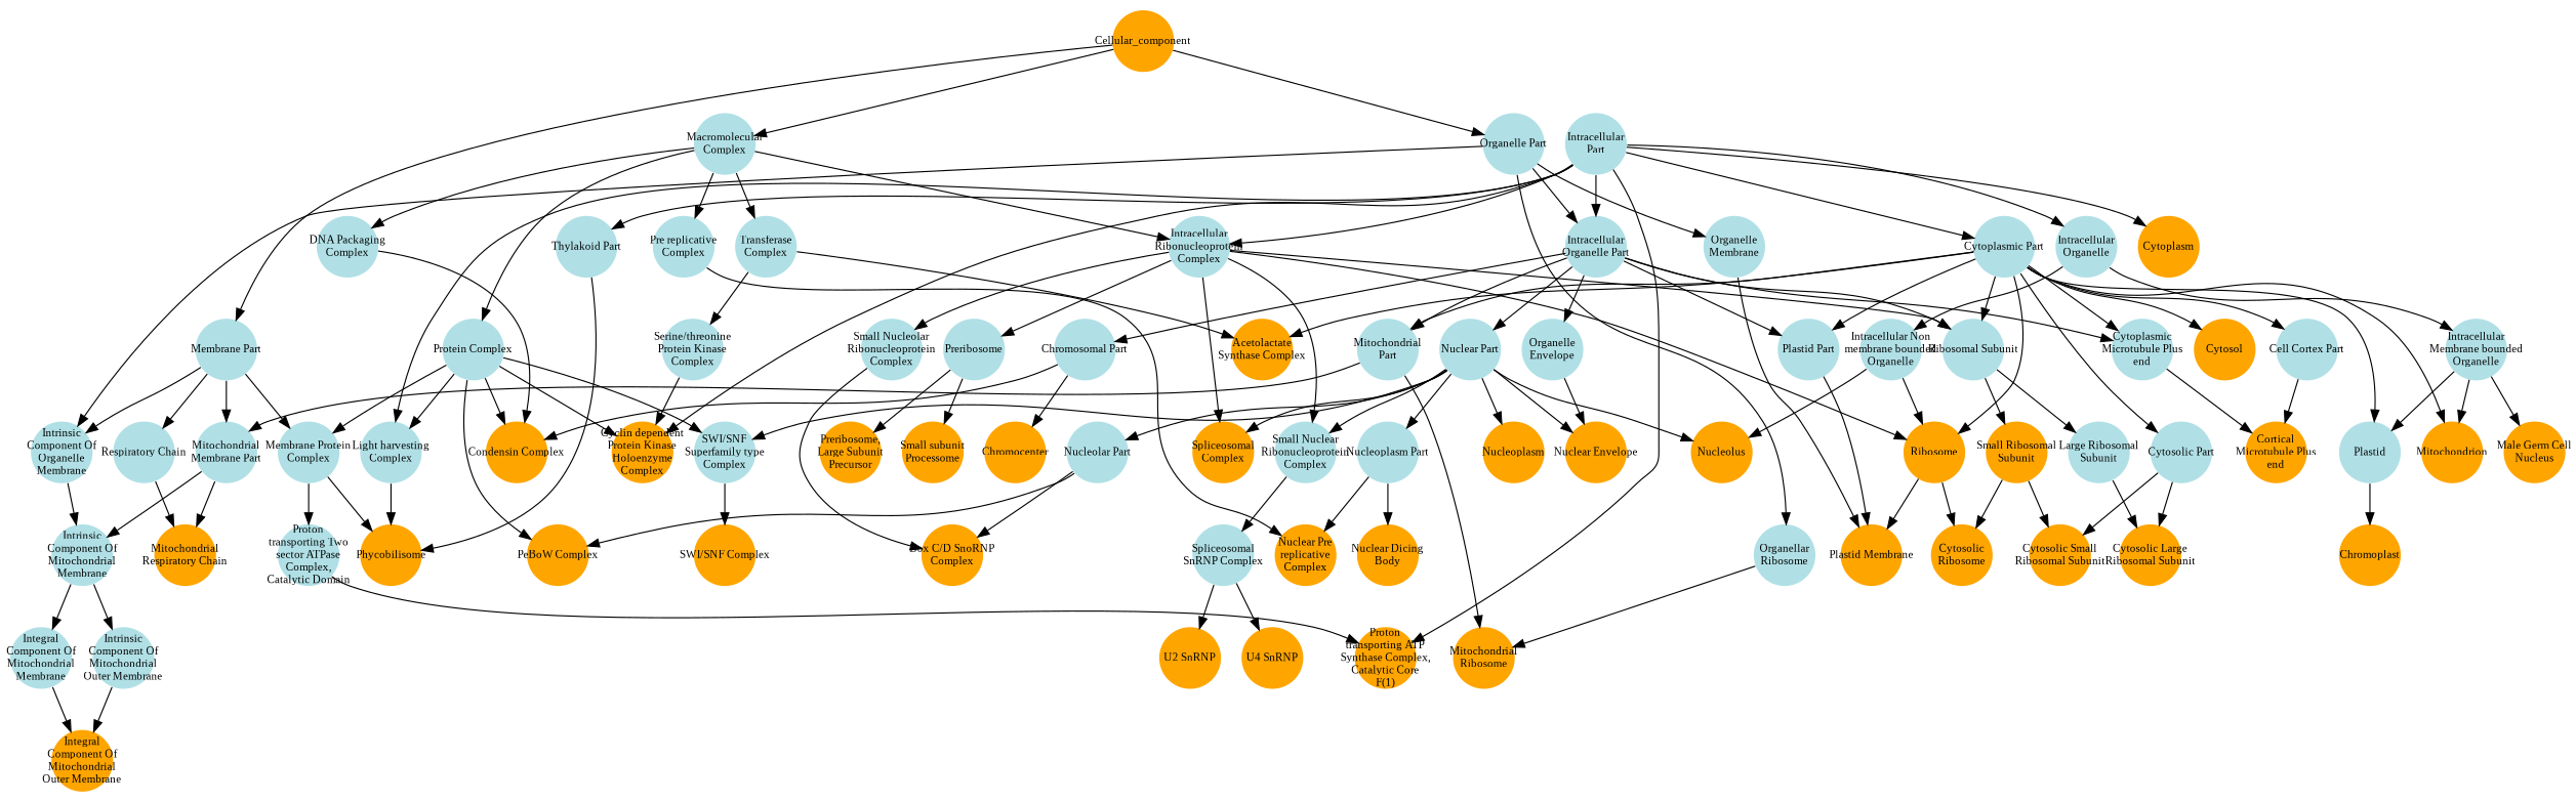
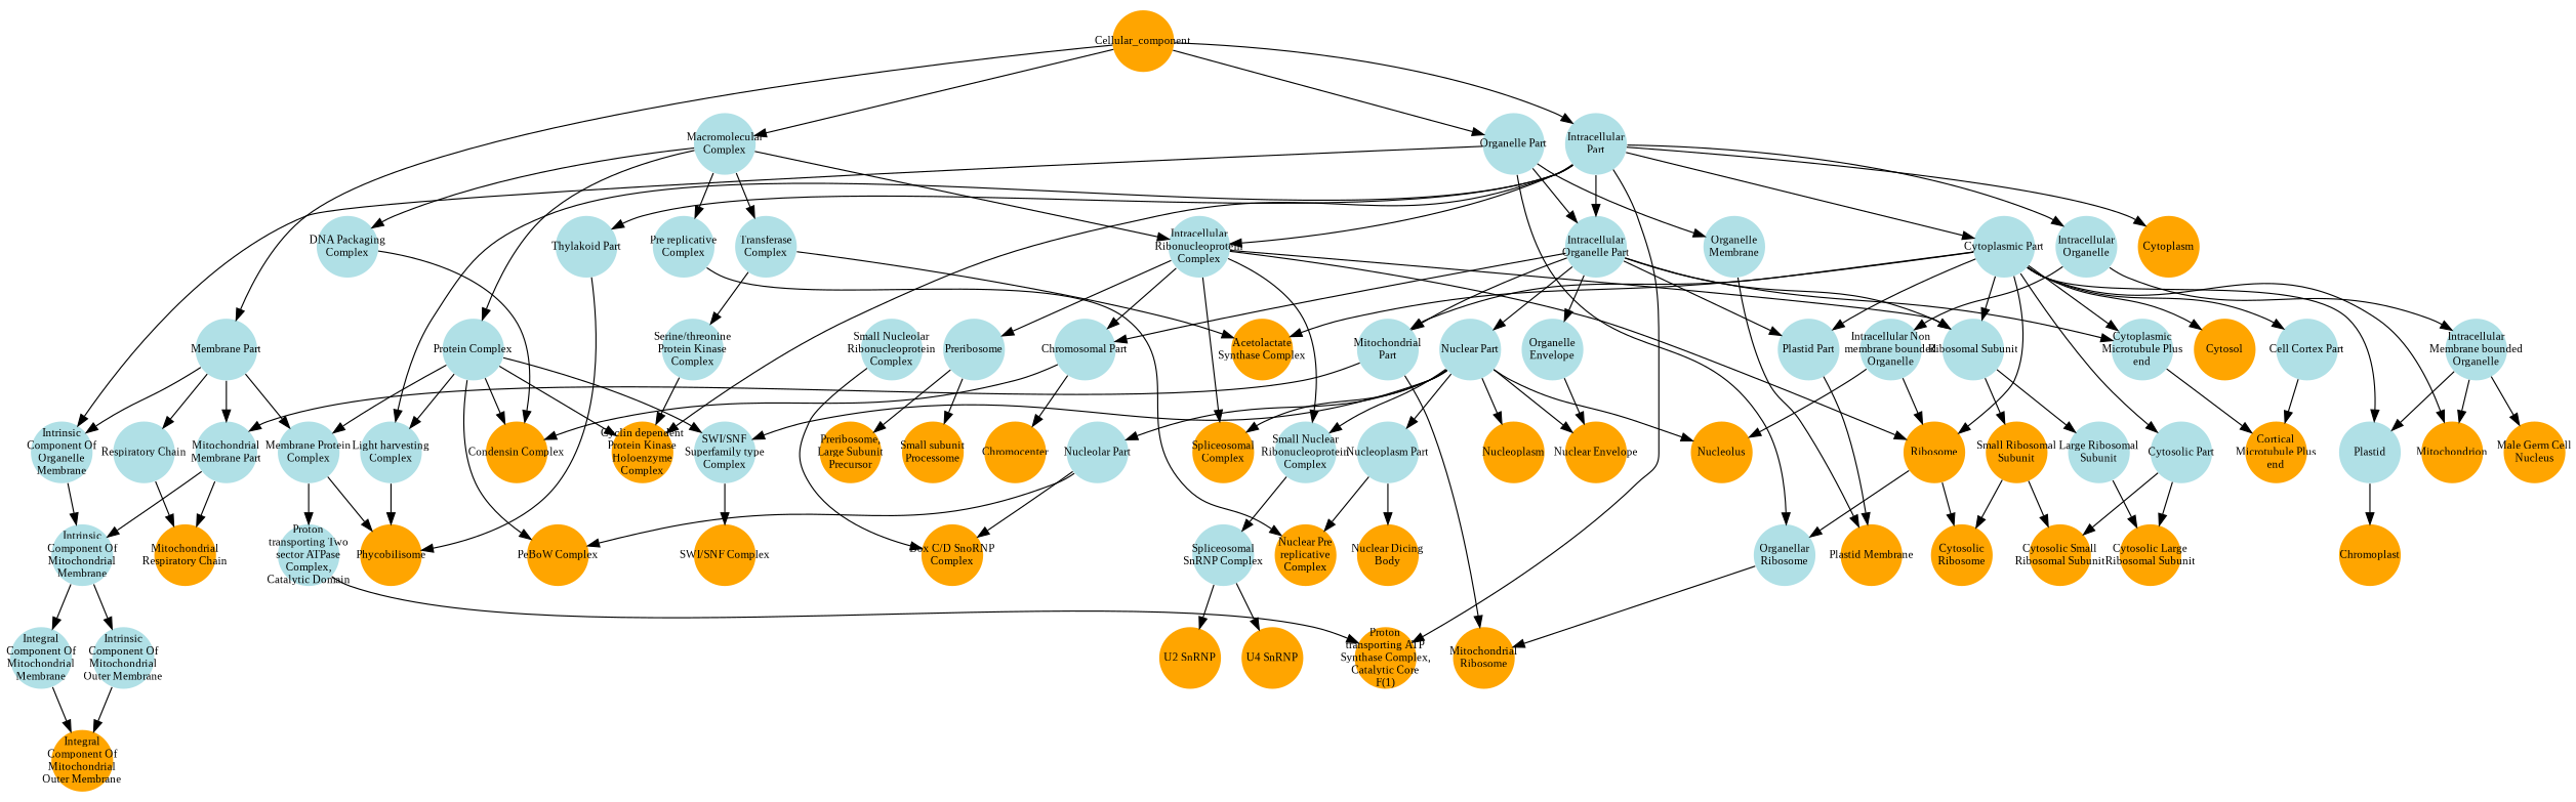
  digraph {
    fontname="Liberation Serif"
    node [color=transparent fillcolor=powderblue fixedsize=true fontname="Liberation Serif" fontsize=10 shape=circle style=filled]
    edge [color="#000000" fontname="Liberation Serif" lty=solid]
    n1 [fillcolor=orange label=Cellular_component width=0.75]
    n2 [label="Intracellular\nPart" width=0.75]
    n3 [label="Macromolecular\nComplex" width=0.75]
    n4 [label="Organelle Part" width=0.75]
    n5 [label="Membrane Part" width=0.75]
    n6 [label="Intracellular\nRibonucleoprotein\nComplex" width=0.75]
    n7 [label="Intracellular\nOrganelle" width=0.75]
    n8 [label="Cytoplasmic Part" width=0.75]
    n9 [label="Intracellular\nOrganelle Part" width=0.75]
    n10 [fillcolor=orange label="Cyclin dependent\nProtein Kinase\nHoloenzyme\nComplex" width=0.75]
    n11 [label="Light harvesting\nComplex" width=0.75]
    n12 [label="Thylakoid Part" width=0.75]
    n13 [fillcolor=orange label=Cytoplasm width=0.75]
    n14 [fillcolor=orange label="Proton\ntransporting ATP\nSynthase Complex,\nCatalytic Core\nF(1)" width=0.75]
    n15 [label="Protein Complex" width=0.75]
    n16 [label="Transferase\nComplex" width=0.75]
    n17 [label="DNA Packaging\nComplex" width=0.75]
    n18 [label="Pre replicative\nComplex" width=0.75]
    n19 [label="Organellar\nRibosome" width=0.75]
    n20 [label="Organelle\nMembrane" width=0.75]
    n21 [label="Intrinsic\nComponent Of\nOrganelle\nMembrane" width=0.75]
    n22 [label="Membrane Protein\nComplex" width=0.75]
    n23 [label="Mitochondrial\nMembrane Part" width=0.75]
    n24 [label="Respiratory Chain" width=0.75]
    n25 [fillcolor=orange label=Ribosome width=0.75]
    n26 [label="Ribosomal Subunit" width=0.75]
    n27 [label=Preribosome width=0.75]
    n28 [label="Small Nuclear\nRibonucleoprotein\nComplex" width=0.75]
    n29 [label="Small Nucleolar\nRibonucleoprotein\nComplex" width=0.75]
    n30 [fillcolor=orange label="Spliceosomal\nComplex" width=0.75]
    n31 [label="Intracellular Non\nmembrane bounded\nOrganelle" width=0.75]
    n32 [label="Intracellular\nMembrane bounded\nOrganelle" width=0.75]
    n33 [label="Cytosolic Part" width=0.75]
    n34 [fillcolor=orange label=Cytosol width=0.75]
    n35 [label="Mitochondrial\nPart" width=0.75]
    n36 [label="Cell Cortex Part" width=0.75]
    n37 [label="Cytoplasmic\nMicrotubule Plus\nend" width=0.75]
    n38 [label="Plastid Part" width=0.75]
    n39 [fillcolor=orange label="Acetolactate\nSynthase Complex" width=0.75]
    n40 [label=Plastid width=0.75]
    n41 [fillcolor=orange label=Mitochondrion width=0.75]
    n42 [label="Nuclear Part" width=0.75]
    n43 [label="Organelle\nEnvelope" width=0.75]
    n44 [label="Chromosomal Part" width=0.75]
    n45 [fillcolor=orange label=Phycobilisome width=0.75]
    n46 [label="SWI/SNF\nSuperfamily type\nComplex" width=0.75]
    n47 [fillcolor=orange label="PeBoW Complex" width=0.75]
    n48 [fillcolor=orange label="Condensin Complex" width=0.75]
    n49 [label="Serine/threonine\nProtein Kinase\nComplex" width=0.75]
    n50 [fillcolor=orange label="Nuclear Pre\nreplicative\nComplex" width=0.75]
    n51 [fillcolor=orange label="Cytosolic\nRibosome" width=0.75]
    n52 [label="Large Ribosomal\nSubunit" width=0.75]
    n53 [fillcolor=orange label="Small Ribosomal\nSubunit" width=0.75]
    n54 [fillcolor=orange label="Preribosome,\nLarge Subunit\nPrecursor" width=0.75]
    n55 [fillcolor=orange label="Small subunit\nProcessome" width=0.75]
    n56 [label="Spliceosomal\nSnRNP Complex" width=0.75]
    n57 [fillcolor=orange label="Box C/D SnoRNP\nComplex" width=0.75]
    n58 [fillcolor=orange label=Nucleolus width=0.75]
    n59 [fillcolor=orange label="Male Germ Cell\nNucleus" width=0.75]
    n60 [fillcolor=orange label="Cytosolic Large\nRibosomal Subunit" width=0.75]
    n61 [fillcolor=orange label="Cytosolic Small\nRibosomal Subunit" width=0.75]
    n62 [fillcolor=orange label="Mitochondrial\nRibosome" width=0.75]
    n63 [fillcolor=orange label="Cortical\nMicrotubule Plus\nend" width=0.75]
    n64 [fillcolor=orange label="Plastid Membrane" width=0.75]
    n65 [fillcolor=orange label=Chromoplast width=0.75]
    n66 [label="Intrinsic\nComponent Of\nMitochondrial\nMembrane" width=0.75]
    n67 [fillcolor=orange label=Nucleoplasm width=0.75]
    n68 [label="Nucleolar Part" width=0.75]
    n69 [fillcolor=orange label="Nuclear Envelope" width=0.75]
    n70 [label="Nucleoplasm Part" width=0.75]
    n71 [fillcolor=orange label=Chromocenter width=0.75]
    n72 [fillcolor=orange label="SWI/SNF Complex" width=0.75]
    n73 [fillcolor=orange label="Nuclear Dicing\nBody" width=0.75]
    n74 [label="Proton\ntransporting Two\nsector ATPase\nComplex,\nCatalytic Domain" width=0.75]
    n75 [fillcolor=orange label="Mitochondrial\nRespiratory Chain" width=0.75]
    n76 [label="Intrinsic\nComponent Of\nMitochondrial\nOuter Membrane" width=0.75]
    n77 [label="Integral\nComponent Of\nMitochondrial\nMembrane" width=0.75]
    n78 [fillcolor=orange label="U4 SnRNP" width=0.75]
    n79 [fillcolor=orange label="U2 SnRNP" width=0.75]
    n80 [fillcolor=orange label="Integral\nComponent Of\nMitochondrial\nOuter Membrane" width=0.75]
+   n1 -> n2
    n1 -> n3
    n1 -> n4
    n1 -> n5
    n2 -> n6
    n2 -> n7
    n2 -> n8
    n2 -> n9
    n2 -> n10
    n2 -> n11
    n2 -> n12
    n2 -> n13
    n2 -> n14
    n3 -> n6
    n3 -> n15
    n3 -> n16
    n3 -> n17
    n3 -> n18
    n4 -> n9
    n4 -> n19
    n4 -> n20
    n4 -> n21
    n5 -> n21
    n5 -> n22
    n5 -> n23
    n5 -> n24
    n6 -> n25
    n6 -> n26
    n6 -> n27
    n6 -> n28
-   n6 -> n29
+   n6 -> n44
    n6 -> n30
    n7 -> n31
    n7 -> n32
    n8 -> n25
    n8 -> n26
    n8 -> n33
    n8 -> n34
    n8 -> n35
    n8 -> n36
    n8 -> n37
    n8 -> n38
    n8 -> n39
    n8 -> n40
    n8 -> n41
    n9 -> n26
    n9 -> n35
    n9 -> n37
    n9 -> n38
    n9 -> n42
    n9 -> n43
    n9 -> n44
    n11 -> n45
    n12 -> n45
    n15 -> n10
    n15 -> n11
    n15 -> n22
    n15 -> n46
    n15 -> n47
    n15 -> n48
    n16 -> n39
    n16 -> n49
    n17 -> n48
    n18 -> n50
    n19 -> n62
    n20 -> n64
    n21 -> n66
    n22 -> n45
    n22 -> n74
    n23 -> n66
    n23 -> n75
    n24 -> n75
-   n25 -> n64
+   n25 -> n19
    n25 -> n51
    n26 -> n52
    n26 -> n53
    n27 -> n54
    n27 -> n55
    n28 -> n56
    n29 -> n57
    n31 -> n25
    n31 -> n58
    n32 -> n40
    n32 -> n41
    n32 -> n59
    n33 -> n60
    n33 -> n61
    n35 -> n23
    n35 -> n62
    n36 -> n63
    n37 -> n63
    n38 -> n64
    n40 -> n65
    n42 -> n28
    n42 -> n30
    n42 -> n46
    n42 -> n58
    n42 -> n67
    n42 -> n68
    n42 -> n69
    n42 -> n70
    n43 -> n69
    n44 -> n48
    n44 -> n71
    n46 -> n72
    n49 -> n10
    n52 -> n60
    n53 -> n51
    n53 -> n61
    n56 -> n78
    n56 -> n79
    n66 -> n76
    n66 -> n77
    n68 -> n47
    n68 -> n57
    n70 -> n50
    n70 -> n73
    n74 -> n14
    n76 -> n80
    n77 -> n80
  }
